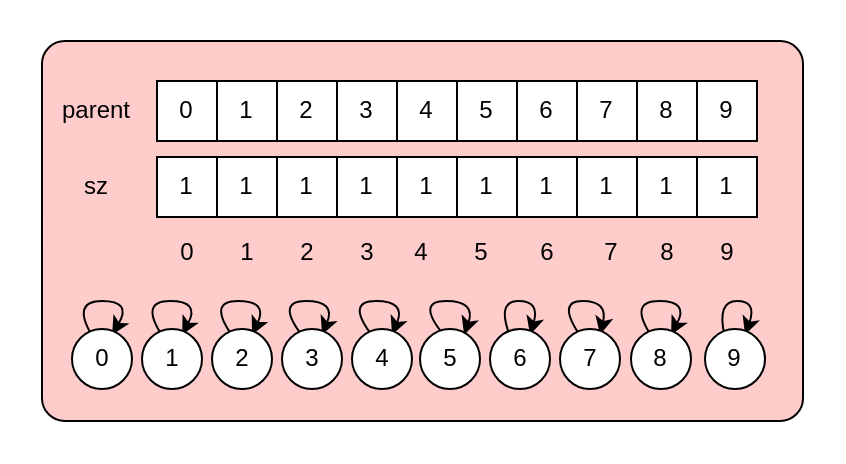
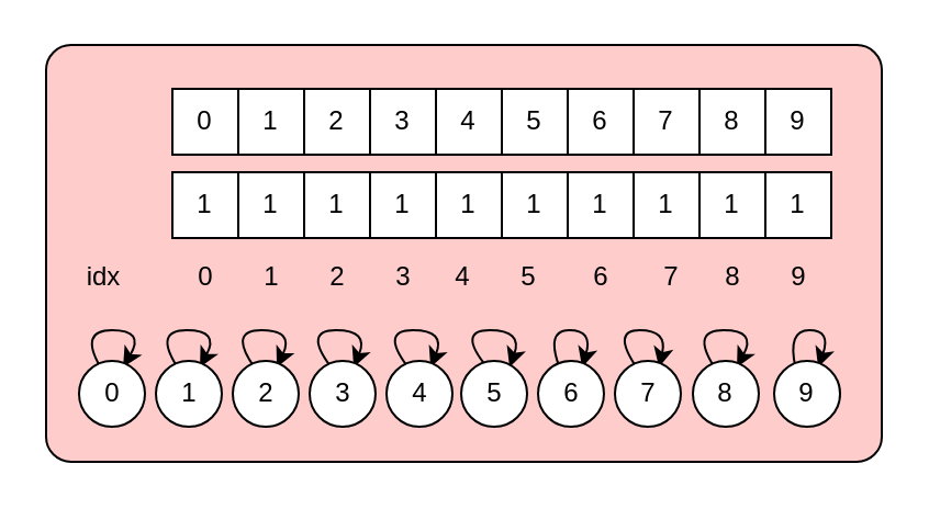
  <mxCell id="0" />
  <mxCell id="1" parent="0" />
  <mxCell id="2" value="" style="rounded=1;whiteSpace=wrap;html=1;arcSize=6;fillColor=#FFCCCC;" vertex="1" parent="1"><mxGeometry x="20.5" y="20" width="380.5" height="190" as="geometry" /></mxCell>
  <mxCell id="3" value="0" style="rounded=0;whiteSpace=wrap;html=1;arcSize=9;" vertex="1" parent="1"><mxGeometry x="78" y="40" width="30" height="30" as="geometry" /></mxCell>
  <mxCell id="4" value="1" style="rounded=0;whiteSpace=wrap;html=1;arcSize=9;" vertex="1" parent="1"><mxGeometry x="108" y="40" width="30" height="30" as="geometry" /></mxCell>
  <mxCell id="5" value="2" style="rounded=0;whiteSpace=wrap;html=1;arcSize=9;" vertex="1" parent="1"><mxGeometry x="138" y="40" width="30" height="30" as="geometry" /></mxCell>
  <mxCell id="6" value="3" style="rounded=0;whiteSpace=wrap;html=1;arcSize=9;" vertex="1" parent="1"><mxGeometry x="168" y="40" width="30" height="30" as="geometry" /></mxCell>
  <mxCell id="7" value="4" style="rounded=0;whiteSpace=wrap;html=1;arcSize=9;" vertex="1" parent="1"><mxGeometry x="198" y="40" width="30" height="30" as="geometry" /></mxCell>
  <mxCell id="8" value="5" style="rounded=0;whiteSpace=wrap;html=1;arcSize=9;" vertex="1" parent="1"><mxGeometry x="228" y="40" width="30" height="30" as="geometry" /></mxCell>
  <mxCell id="9" value="6" style="rounded=0;whiteSpace=wrap;html=1;arcSize=9;" vertex="1" parent="1"><mxGeometry x="258" y="40" width="30" height="30" as="geometry" /></mxCell>
  <mxCell id="10" value="7" style="rounded=0;whiteSpace=wrap;html=1;arcSize=9;" vertex="1" parent="1"><mxGeometry x="288" y="40" width="30" height="30" as="geometry" /></mxCell>
  <mxCell id="11" value="8" style="rounded=0;whiteSpace=wrap;html=1;arcSize=9;" vertex="1" parent="1"><mxGeometry x="318" y="40" width="30" height="30" as="geometry" /></mxCell>
  <mxCell id="12" value="9" style="rounded=0;whiteSpace=wrap;html=1;arcSize=9;" vertex="1" parent="1"><mxGeometry x="348" y="40" width="30" height="30" as="geometry" /></mxCell>
- <mxCell id="13" value="parent" style="text;html=1;strokeColor=none;fillColor=none;align=center;verticalAlign=middle;whiteSpace=wrap;rounded=0;" vertex="1" parent="1"><mxGeometry x="28" y="40" width="40" height="30" as="geometry" /></mxCell>
+ <mxCell id="14" value="idx" style="text;html=1;strokeColor=none;fillColor=none;align=center;verticalAlign=middle;whiteSpace=wrap;rounded=0;" vertex="1" parent="1"><mxGeometry x="27" y="111" width="40" height="30" as="geometry" /></mxCell>
  <mxCell id="15" value="0" style="text;html=1;strokeColor=none;fillColor=none;align=center;verticalAlign=middle;whiteSpace=wrap;rounded=0;" vertex="1" parent="1"><mxGeometry x="80.5" y="111" width="25" height="30" as="geometry" /></mxCell>
  <mxCell id="16" value="1" style="text;html=1;strokeColor=none;fillColor=none;align=center;verticalAlign=middle;whiteSpace=wrap;rounded=0;" vertex="1" parent="1"><mxGeometry x="110.5" y="111" width="25" height="30" as="geometry" /></mxCell>
  <mxCell id="17" value="2" style="text;html=1;strokeColor=none;fillColor=none;align=center;verticalAlign=middle;whiteSpace=wrap;rounded=0;" vertex="1" parent="1"><mxGeometry x="140.5" y="111" width="25" height="30" as="geometry" /></mxCell>
  <mxCell id="18" value="3" style="text;html=1;strokeColor=none;fillColor=none;align=center;verticalAlign=middle;whiteSpace=wrap;rounded=0;" vertex="1" parent="1"><mxGeometry x="170.5" y="111" width="25" height="30" as="geometry" /></mxCell>
  <mxCell id="19" value="5" style="text;html=1;strokeColor=none;fillColor=none;align=center;verticalAlign=middle;whiteSpace=wrap;rounded=0;" vertex="1" parent="1"><mxGeometry x="228" y="111" width="25" height="30" as="geometry" /></mxCell>
  <mxCell id="20" value="4" style="text;html=1;strokeColor=none;fillColor=none;align=center;verticalAlign=middle;whiteSpace=wrap;rounded=0;" vertex="1" parent="1"><mxGeometry x="198" y="111" width="25" height="30" as="geometry" /></mxCell>
  <mxCell id="21" value="6" style="text;html=1;strokeColor=none;fillColor=none;align=center;verticalAlign=middle;whiteSpace=wrap;rounded=0;" vertex="1" parent="1"><mxGeometry x="260.5" y="111" width="25" height="30" as="geometry" /></mxCell>
  <mxCell id="22" value="7" style="text;html=1;strokeColor=none;fillColor=none;align=center;verticalAlign=middle;whiteSpace=wrap;rounded=0;" vertex="1" parent="1"><mxGeometry x="293" y="111" width="25" height="30" as="geometry" /></mxCell>
  <mxCell id="23" value="8" style="text;html=1;strokeColor=none;fillColor=none;align=center;verticalAlign=middle;whiteSpace=wrap;rounded=0;" vertex="1" parent="1"><mxGeometry x="321" y="111" width="25" height="30" as="geometry" /></mxCell>
  <mxCell id="24" value="9" style="text;html=1;strokeColor=none;fillColor=none;align=center;verticalAlign=middle;whiteSpace=wrap;rounded=0;" vertex="1" parent="1"><mxGeometry x="350.5" y="111" width="25" height="30" as="geometry" /></mxCell>
  <mxCell id="25" value="" style="curved=1;endArrow=classic;html=1;rounded=0;exitX=0.322;exitY=0.09;exitDx=0;exitDy=0;entryX=0.668;entryY=0.094;entryDx=0;entryDy=0;entryPerimeter=0;exitPerimeter=0;" edge="1" parent="1" source="26" target="26"><mxGeometry width="50" height="50" relative="1" as="geometry"><mxPoint x="-7" y="194" as="sourcePoint" /><mxPoint x="43" y="144" as="targetPoint" /><Array as="points"><mxPoint x="35.5" y="150" /><mxPoint x="65.5" y="150" /></Array></mxGeometry></mxCell>
  <mxCell id="26" value="0" style="ellipse;whiteSpace=wrap;html=1;aspect=fixed;" vertex="1" parent="1"><mxGeometry x="35.5" y="164" width="30" height="30" as="geometry" /></mxCell>
  <mxCell id="27" value="" style="curved=1;endArrow=classic;html=1;rounded=0;exitX=0.322;exitY=0.09;exitDx=0;exitDy=0;entryX=0.668;entryY=0.094;entryDx=0;entryDy=0;entryPerimeter=0;exitPerimeter=0;" edge="1" parent="1" source="28" target="28"><mxGeometry width="50" height="50" relative="1" as="geometry"><mxPoint x="27" y="194" as="sourcePoint" /><mxPoint x="77" y="144" as="targetPoint" /><Array as="points"><mxPoint x="69.5" y="150" /><mxPoint x="99.5" y="150" /></Array></mxGeometry></mxCell>
  <mxCell id="28" value="1" style="ellipse;whiteSpace=wrap;html=1;aspect=fixed;" vertex="1" parent="1"><mxGeometry x="70.5" y="164" width="30" height="30" as="geometry" /></mxCell>
  <mxCell id="29" value="" style="curved=1;endArrow=classic;html=1;rounded=0;exitX=0.322;exitY=0.09;exitDx=0;exitDy=0;entryX=0.668;entryY=0.094;entryDx=0;entryDy=0;entryPerimeter=0;exitPerimeter=0;" edge="1" parent="1" source="30" target="30"><mxGeometry width="50" height="50" relative="1" as="geometry"><mxPoint x="61" y="194" as="sourcePoint" /><mxPoint x="111" y="144" as="targetPoint" /><Array as="points"><mxPoint x="103.5" y="150" /><mxPoint x="133.5" y="150" /></Array></mxGeometry></mxCell>
  <mxCell id="30" value="2" style="ellipse;whiteSpace=wrap;html=1;aspect=fixed;" vertex="1" parent="1"><mxGeometry x="105.5" y="164" width="30" height="30" as="geometry" /></mxCell>
  <mxCell id="31" value="" style="curved=1;endArrow=classic;html=1;rounded=0;exitX=0.322;exitY=0.09;exitDx=0;exitDy=0;entryX=0.668;entryY=0.094;entryDx=0;entryDy=0;entryPerimeter=0;exitPerimeter=0;" edge="1" parent="1" source="32" target="32"><mxGeometry width="50" height="50" relative="1" as="geometry"><mxPoint x="95" y="194" as="sourcePoint" /><mxPoint x="145" y="144" as="targetPoint" /><Array as="points"><mxPoint x="137.5" y="150" /><mxPoint x="167.5" y="150" /></Array></mxGeometry></mxCell>
  <mxCell id="32" value="3" style="ellipse;whiteSpace=wrap;html=1;aspect=fixed;" vertex="1" parent="1"><mxGeometry x="140.5" y="164" width="30" height="30" as="geometry" /></mxCell>
  <mxCell id="33" value="" style="curved=1;endArrow=classic;html=1;rounded=0;exitX=0.322;exitY=0.09;exitDx=0;exitDy=0;entryX=0.668;entryY=0.094;entryDx=0;entryDy=0;entryPerimeter=0;exitPerimeter=0;" edge="1" parent="1" source="34" target="34"><mxGeometry width="50" height="50" relative="1" as="geometry"><mxPoint x="197" y="194" as="sourcePoint" /><mxPoint x="247" y="144" as="targetPoint" /><Array as="points"><mxPoint x="248" y="150" /><mxPoint x="269.5" y="150" /></Array></mxGeometry></mxCell>
  <mxCell id="34" value="6" style="ellipse;whiteSpace=wrap;html=1;aspect=fixed;" vertex="1" parent="1"><mxGeometry x="244.5" y="164" width="30" height="30" as="geometry" /></mxCell>
  <mxCell id="35" value="" style="curved=1;endArrow=classic;html=1;rounded=0;exitX=0.322;exitY=0.09;exitDx=0;exitDy=0;entryX=0.668;entryY=0.094;entryDx=0;entryDy=0;entryPerimeter=0;exitPerimeter=0;" edge="1" parent="1" source="36" target="36"><mxGeometry width="50" height="50" relative="1" as="geometry"><mxPoint x="231" y="194" as="sourcePoint" /><mxPoint x="281" y="144" as="targetPoint" /><Array as="points"><mxPoint x="278" y="150" /><mxPoint x="303.5" y="150" /></Array></mxGeometry></mxCell>
  <mxCell id="36" value="7" style="ellipse;whiteSpace=wrap;html=1;aspect=fixed;" vertex="1" parent="1"><mxGeometry x="279.5" y="164" width="30" height="30" as="geometry" /></mxCell>
  <mxCell id="37" value="" style="curved=1;endArrow=classic;html=1;rounded=0;exitX=0.322;exitY=0.09;exitDx=0;exitDy=0;entryX=0.668;entryY=0.094;entryDx=0;entryDy=0;entryPerimeter=0;exitPerimeter=0;" edge="1" parent="1" source="38" target="38"><mxGeometry width="50" height="50" relative="1" as="geometry"><mxPoint x="271.5" y="194" as="sourcePoint" /><mxPoint x="321.5" y="144" as="targetPoint" /><Array as="points"><mxPoint x="314" y="150" /><mxPoint x="344" y="150" /></Array></mxGeometry></mxCell>
  <mxCell id="38" value="8" style="ellipse;whiteSpace=wrap;html=1;aspect=fixed;" vertex="1" parent="1"><mxGeometry x="315" y="164" width="30" height="30" as="geometry" /></mxCell>
  <mxCell id="39" value="" style="curved=1;endArrow=classic;html=1;rounded=0;exitX=0.322;exitY=0.09;exitDx=0;exitDy=0;entryX=0.668;entryY=0.094;entryDx=0;entryDy=0;entryPerimeter=0;exitPerimeter=0;" edge="1" parent="1" source="40" target="40"><mxGeometry width="50" height="50" relative="1" as="geometry"><mxPoint x="305.5" y="194" as="sourcePoint" /><mxPoint x="355.5" y="144" as="targetPoint" /><Array as="points"><mxPoint x="358" y="150" /><mxPoint x="378" y="150" /></Array></mxGeometry></mxCell>
  <mxCell id="40" value="9" style="ellipse;whiteSpace=wrap;html=1;aspect=fixed;" vertex="1" parent="1"><mxGeometry x="352" y="164" width="30" height="30" as="geometry" /></mxCell>
  <mxCell id="41" value="" style="curved=1;endArrow=classic;html=1;rounded=0;exitX=0.322;exitY=0.09;exitDx=0;exitDy=0;entryX=0.668;entryY=0.094;entryDx=0;entryDy=0;entryPerimeter=0;exitPerimeter=0;" edge="1" parent="1" source="42" target="42"><mxGeometry width="50" height="50" relative="1" as="geometry"><mxPoint x="130" y="194" as="sourcePoint" /><mxPoint x="180" y="144" as="targetPoint" /><Array as="points"><mxPoint x="172.5" y="150" /><mxPoint x="202.5" y="150" /></Array></mxGeometry></mxCell>
  <mxCell id="42" value="4" style="ellipse;whiteSpace=wrap;html=1;aspect=fixed;" vertex="1" parent="1"><mxGeometry x="175.5" y="164" width="30" height="30" as="geometry" /></mxCell>
  <mxCell id="43" value="" style="curved=1;endArrow=classic;html=1;rounded=0;exitX=0.322;exitY=0.09;exitDx=0;exitDy=0;entryX=0.668;entryY=0.094;entryDx=0;entryDy=0;entryPerimeter=0;exitPerimeter=0;" edge="1" parent="1"><mxGeometry width="50" height="50" relative="1" as="geometry"><mxPoint x="221.16" y="166.7" as="sourcePoint" /><mxPoint x="231.54" y="166.82" as="targetPoint" /><Array as="points"><mxPoint x="207.5" y="150" /><mxPoint x="237.5" y="150" /></Array></mxGeometry></mxCell>
  <mxCell id="44" value="5" style="ellipse;whiteSpace=wrap;html=1;aspect=fixed;" vertex="1" parent="1"><mxGeometry x="209.5" y="164" width="30" height="30" as="geometry" /></mxCell>
  <mxCell id="45" value="1" style="rounded=0;whiteSpace=wrap;html=1;arcSize=9;" vertex="1" parent="1"><mxGeometry x="78" y="78" width="30" height="30" as="geometry" /></mxCell>
  <mxCell id="46" value="1" style="rounded=0;whiteSpace=wrap;html=1;arcSize=9;" vertex="1" parent="1"><mxGeometry x="108" y="78" width="30" height="30" as="geometry" /></mxCell>
  <mxCell id="47" value="1" style="rounded=0;whiteSpace=wrap;html=1;arcSize=9;" vertex="1" parent="1"><mxGeometry x="138" y="78" width="30" height="30" as="geometry" /></mxCell>
  <mxCell id="48" value="1" style="rounded=0;whiteSpace=wrap;html=1;arcSize=9;" vertex="1" parent="1"><mxGeometry x="168" y="78" width="30" height="30" as="geometry" /></mxCell>
  <mxCell id="49" value="1" style="rounded=0;whiteSpace=wrap;html=1;arcSize=9;" vertex="1" parent="1"><mxGeometry x="198" y="78" width="30" height="30" as="geometry" /></mxCell>
  <mxCell id="50" value="1" style="rounded=0;whiteSpace=wrap;html=1;arcSize=9;" vertex="1" parent="1"><mxGeometry x="228" y="78" width="30" height="30" as="geometry" /></mxCell>
  <mxCell id="51" value="1" style="rounded=0;whiteSpace=wrap;html=1;arcSize=9;" vertex="1" parent="1"><mxGeometry x="258" y="78" width="30" height="30" as="geometry" /></mxCell>
  <mxCell id="52" value="1" style="rounded=0;whiteSpace=wrap;html=1;arcSize=9;" vertex="1" parent="1"><mxGeometry x="288" y="78" width="30" height="30" as="geometry" /></mxCell>
  <mxCell id="53" value="1" style="rounded=0;whiteSpace=wrap;html=1;arcSize=9;" vertex="1" parent="1"><mxGeometry x="318" y="78" width="30" height="30" as="geometry" /></mxCell>
  <mxCell id="54" value="1" style="rounded=0;whiteSpace=wrap;html=1;arcSize=9;" vertex="1" parent="1"><mxGeometry x="348" y="78" width="30" height="30" as="geometry" /></mxCell>
- <mxCell id="55" value="sz" style="text;html=1;strokeColor=none;fillColor=none;align=center;verticalAlign=middle;whiteSpace=wrap;rounded=0;" vertex="1" parent="1"><mxGeometry x="28" y="78" width="40" height="30" as="geometry" /></mxCell>
